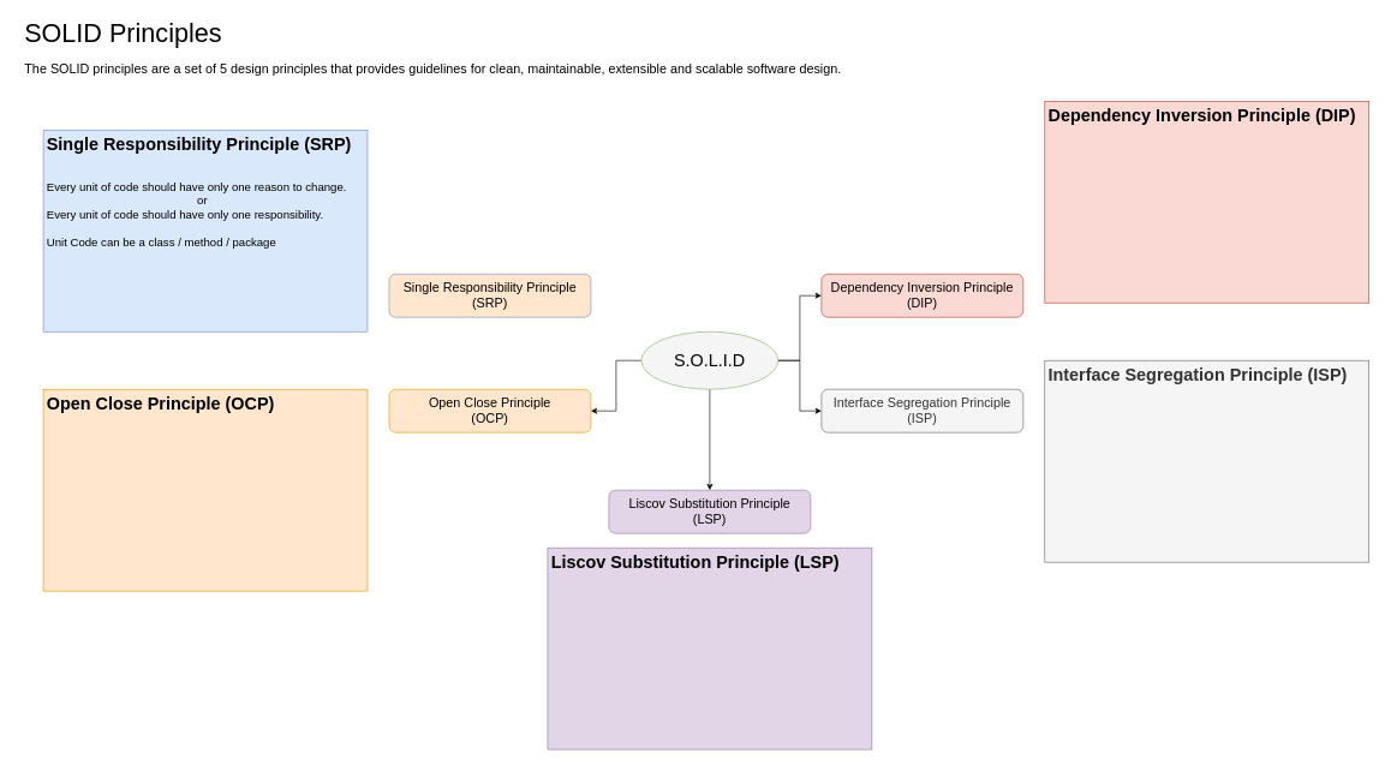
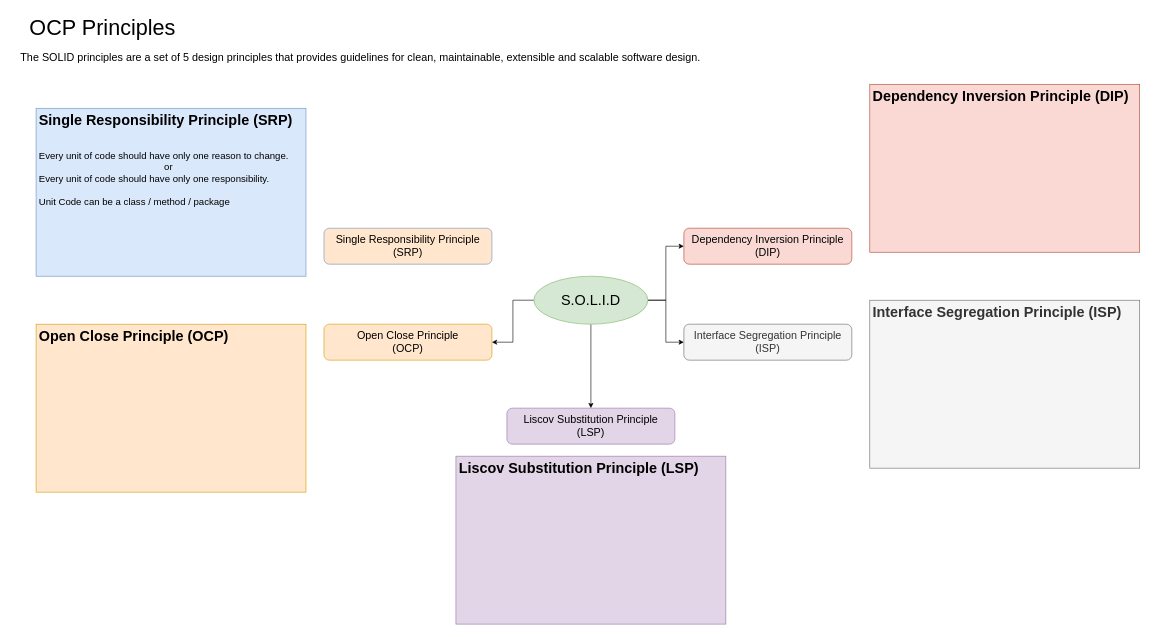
  <mxCell id="0" />
  <mxCell id="1" parent="0" />
- <mxCell id="2" value="&lt;font style=&quot;font-size: 36px;&quot;&gt;SOLID Principles&lt;/font&gt;" style="text;strokeColor=none;align=center;fillColor=none;html=1;verticalAlign=middle;whiteSpace=wrap;rounded=0;" vertex="1" parent="1"><mxGeometry x="20" y="20" width="300" height="50" as="geometry" /></mxCell>
+ <mxCell id="2" value="&lt;font style=&quot;font-size: 36px;&quot;&gt;OCP Principles&lt;/font&gt;" style="text;strokeColor=none;align=center;fillColor=none;html=1;verticalAlign=middle;whiteSpace=wrap;rounded=0;" vertex="1" parent="1"><mxGeometry x="20" y="20" width="300" height="50" as="geometry" /></mxCell>
  <mxCell id="3" style="edgeStyle=orthogonalEdgeStyle;rounded=0;orthogonalLoop=1;jettySize=auto;html=1;entryX=1;entryY=0.5;entryDx=0;entryDy=0;" edge="1" parent="1" source="7" target="9"><mxGeometry relative="1" as="geometry" /></mxCell>
  <mxCell id="4" style="edgeStyle=orthogonalEdgeStyle;rounded=0;orthogonalLoop=1;jettySize=auto;html=1;" edge="1" parent="1" source="7" target="10"><mxGeometry relative="1" as="geometry" /></mxCell>
  <mxCell id="5" style="edgeStyle=orthogonalEdgeStyle;rounded=0;orthogonalLoop=1;jettySize=auto;html=1;entryX=0;entryY=0.5;entryDx=0;entryDy=0;" edge="1" parent="1" source="7" target="11"><mxGeometry relative="1" as="geometry" /></mxCell>
  <mxCell id="6" style="edgeStyle=orthogonalEdgeStyle;rounded=0;orthogonalLoop=1;jettySize=auto;html=1;entryX=0;entryY=0.5;entryDx=0;entryDy=0;" edge="1" parent="1" source="7" target="12"><mxGeometry relative="1" as="geometry" /></mxCell>
- <mxCell id="7" value="&lt;font style=&quot;font-size: 24px;&quot;&gt;S.O.L.I.D&lt;/font&gt;" style="ellipse;whiteSpace=wrap;html=1;fillColor=#f5f5f5;strokeColor=#82b366;" vertex="1" parent="1"><mxGeometry x="889" y="460" width="190" height="80" as="geometry" /></mxCell>
+ <mxCell id="7" value="&lt;font style=&quot;font-size: 24px;&quot;&gt;S.O.L.I.D&lt;/font&gt;" style="ellipse;whiteSpace=wrap;html=1;fillColor=#d5e8d4;strokeColor=#82b366;" vertex="1" parent="1"><mxGeometry x="889" y="460" width="190" height="80" as="geometry" /></mxCell>
  <mxCell id="8" value="&lt;font style=&quot;font-size: 18px;&quot;&gt;Single Responsibility Principle&lt;br&gt;(SRP)&lt;/font&gt;" style="rounded=1;whiteSpace=wrap;html=1;fillColor=#ffe6cc;strokeColor=#6c8ebf;" vertex="1" parent="1"><mxGeometry x="539" y="380" width="280" height="60" as="geometry" /></mxCell>
  <mxCell id="9" value="&lt;span style=&quot;font-size: 18px;&quot;&gt;Open Close Principle&lt;br&gt;&lt;/span&gt;&lt;font style=&quot;font-size: 18px;&quot;&gt;(OCP)&lt;/font&gt;" style="rounded=1;whiteSpace=wrap;html=1;fillColor=#ffe6cc;strokeColor=#d79b00;" vertex="1" parent="1"><mxGeometry x="539" y="540" width="280" height="60" as="geometry" /></mxCell>
  <mxCell id="10" value="&lt;span style=&quot;font-size: 18px;&quot;&gt;Liscov Substitution Principle&lt;br&gt;&lt;/span&gt;&lt;font style=&quot;font-size: 18px;&quot;&gt;(LSP)&lt;/font&gt;" style="rounded=1;whiteSpace=wrap;html=1;fillColor=#e1d5e7;strokeColor=#9673a6;" vertex="1" parent="1"><mxGeometry x="844" y="680" width="280" height="60" as="geometry" /></mxCell>
  <mxCell id="11" value="&lt;span style=&quot;font-size: 18px;&quot;&gt;Interface Segregation Principle&lt;br&gt;&lt;/span&gt;&lt;font style=&quot;font-size: 18px;&quot;&gt;(ISP)&lt;/font&gt;" style="rounded=1;whiteSpace=wrap;html=1;fillColor=#f5f5f5;fontColor=#333333;strokeColor=#666666;" vertex="1" parent="1"><mxGeometry x="1139" y="540" width="280" height="60" as="geometry" /></mxCell>
  <mxCell id="12" value="&lt;span style=&quot;font-size: 18px;&quot;&gt;Dependency Inversion Principle&lt;br&gt;&lt;/span&gt;&lt;font style=&quot;font-size: 18px;&quot;&gt;(DIP)&lt;/font&gt;" style="rounded=1;whiteSpace=wrap;html=1;fillColor=#fad9d5;strokeColor=#ae4132;" vertex="1" parent="1"><mxGeometry x="1139" y="380" width="280" height="60" as="geometry" /></mxCell>
  <mxCell id="13" value="&lt;h1&gt;Single Responsibility Principle (SRP)&lt;/h1&gt;&lt;div&gt;&lt;font style=&quot;font-size: 16px;&quot;&gt;&lt;br&gt;&lt;/font&gt;&lt;/div&gt;&lt;div&gt;&lt;font style=&quot;font-size: 16px;&quot;&gt;Every unit of code should have only one reason to change.&lt;/font&gt;&lt;/div&gt;&lt;div&gt;&lt;font size=&quot;3&quot;&gt;&amp;nbsp; &amp;nbsp; &amp;nbsp; &amp;nbsp; &amp;nbsp; &amp;nbsp; &amp;nbsp; &amp;nbsp; &amp;nbsp; &amp;nbsp; &amp;nbsp; &amp;nbsp; &amp;nbsp; &amp;nbsp; &amp;nbsp; &amp;nbsp; &amp;nbsp; &amp;nbsp; &amp;nbsp; &amp;nbsp; &amp;nbsp; &amp;nbsp; &amp;nbsp; &amp;nbsp;or&lt;/font&gt;&lt;/div&gt;&lt;div&gt;&lt;font size=&quot;3&quot;&gt;Every unit of code should have only one responsibility.&lt;/font&gt;&lt;/div&gt;&lt;div&gt;&lt;font size=&quot;3&quot;&gt;&lt;br&gt;&lt;/font&gt;&lt;/div&gt;&lt;div&gt;&lt;font size=&quot;3&quot;&gt;Unit Code can be a class / method / package&lt;/font&gt;&lt;/div&gt;" style="text;html=1;strokeColor=#6c8ebf;fillColor=#dae8fc;spacing=5;spacingTop=-20;whiteSpace=wrap;overflow=hidden;rounded=0;" vertex="1" parent="1"><mxGeometry x="59" y="180" width="450" height="280" as="geometry" /></mxCell>
  <mxCell id="14" value="&lt;h1&gt;Open Close Principle (OCP)&lt;/h1&gt;" style="text;html=1;strokeColor=#d79b00;fillColor=#ffe6cc;spacing=5;spacingTop=-20;whiteSpace=wrap;overflow=hidden;rounded=0;" vertex="1" parent="1"><mxGeometry x="59" y="540" width="450" height="280" as="geometry" /></mxCell>
  <mxCell id="15" value="&lt;h1&gt;Liscov Substitution Principle (LSP)&lt;/h1&gt;" style="text;html=1;strokeColor=#9673a6;fillColor=#e1d5e7;spacing=5;spacingTop=-20;whiteSpace=wrap;overflow=hidden;rounded=0;" vertex="1" parent="1"><mxGeometry x="759" y="760" width="450" height="280" as="geometry" /></mxCell>
  <mxCell id="16" value="&lt;h1&gt;Dependency Inversion Principle (DIP)&lt;/h1&gt;" style="text;html=1;strokeColor=#ae4132;fillColor=#fad9d5;spacing=5;spacingTop=-20;whiteSpace=wrap;overflow=hidden;rounded=0;" vertex="1" parent="1"><mxGeometry x="1449" y="140" width="450" height="280" as="geometry" /></mxCell>
  <mxCell id="17" value="&lt;h1&gt;Interface Segregation Principle (ISP)&lt;/h1&gt;" style="text;html=1;strokeColor=#666666;fillColor=#f5f5f5;spacing=5;spacingTop=-20;whiteSpace=wrap;overflow=hidden;rounded=0;fontColor=#333333;" vertex="1" parent="1"><mxGeometry x="1449" y="500" width="450" height="280" as="geometry" /></mxCell>
  <mxCell id="18" value="&lt;font style=&quot;font-size: 18px;&quot;&gt;The SOLID principles are a set of 5 design principles that provides guidelines for clean, maintainable, extensible and scalable software design.&lt;/font&gt;" style="text;html=1;strokeColor=none;fillColor=none;align=center;verticalAlign=middle;whiteSpace=wrap;rounded=0;" vertex="1" parent="1"><mxGeometry x="20" y="80" width="1160" height="30" as="geometry" /></mxCell>
